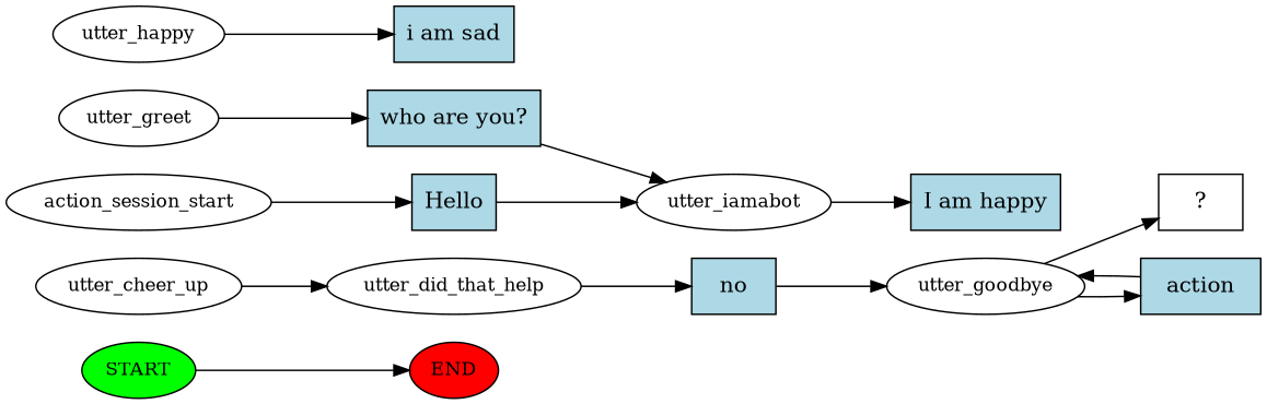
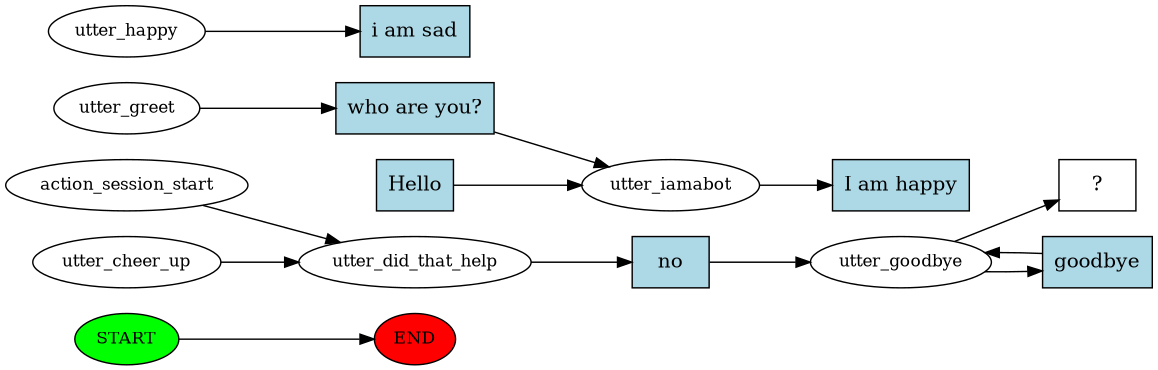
  digraph {
    rankdir=LR
    node [fontsize=12]
    n1 [fillcolor=green label=START style=filled]
    n2 [fillcolor=red label=END style=filled]
    n3 [label=action_session_start]
    n4 [fillcolor=lightblue label=Hello shape=rect style=filled fontsize=""]
    n5 [label=utter_iamabot]
    n6 [label=utter_greet]
    n7 [fillcolor=lightblue label="who are you?" shape=rect style=filled fontsize=""]
    n8 [fillcolor=lightblue label="I am happy" shape=rect style=filled fontsize=""]
    n9 [label=utter_happy]
    n10 [fillcolor=lightblue label="i am sad" shape=rect style=filled fontsize=""]
    n11 [label=utter_cheer_up]
    n12 [label=utter_did_that_help]
    n13 [fillcolor=lightblue label=no shape=rect style=filled fontsize=""]
    n14 [label=utter_goodbye]
    n15 [label="  ?  " shape=rect fontsize=""]
-   n16 [fillcolor=lightblue label=action shape=rect style=filled fontsize=""]
+   n16 [fillcolor=lightblue label=goodbye shape=rect style=filled fontsize=""]
    n1 -> n2
-   n3 -> n4
+   n3 -> n12
    n4 -> n5
    n5 -> n8
    n6 -> n7
    n7 -> n5
    n9 -> n10
    n11 -> n12
    n12 -> n13
    n13 -> n14
    n14 -> n15
    n14 -> n16
    n16 -> n14
  }
